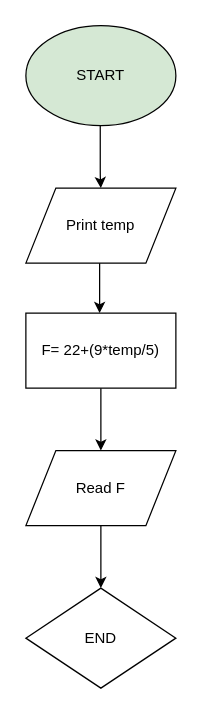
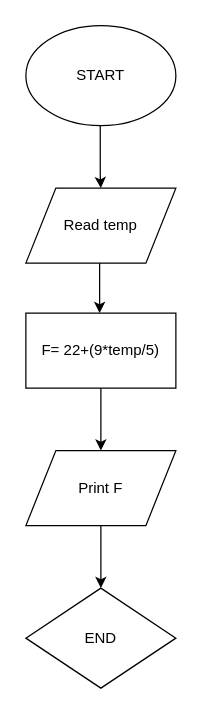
  <mxCell id="0" />
  <mxCell id="1" parent="0" />
- <mxCell id="2" value="START" style="ellipse;whiteSpace=wrap;html=1;fillColor=#d5e8d4;" vertex="1" parent="1"><mxGeometry x="20" y="20" width="120" height="80" as="geometry" /></mxCell>
+ <mxCell id="2" value="START" style="ellipse;whiteSpace=wrap;html=1;" vertex="1" parent="1"><mxGeometry x="20" y="20" width="120" height="80" as="geometry" /></mxCell>
  <mxCell id="3" value="" style="endArrow=classic;html=1;" edge="1" parent="1"><mxGeometry width="50" height="50" relative="1" as="geometry"><mxPoint x="79.5" y="100" as="sourcePoint" /><mxPoint x="80" y="150" as="targetPoint" /><Array as="points"><mxPoint x="79.5" y="140" /></Array></mxGeometry></mxCell>
- <mxCell id="4" value="Print temp" style="shape=parallelogram;perimeter=parallelogramPerimeter;whiteSpace=wrap;html=1;" vertex="1" parent="1"><mxGeometry x="20" y="150" width="120" height="60" as="geometry" /></mxCell>
+ <mxCell id="4" value="Read temp" style="shape=parallelogram;perimeter=parallelogramPerimeter;whiteSpace=wrap;html=1;" vertex="1" parent="1"><mxGeometry x="20" y="150" width="120" height="60" as="geometry" /></mxCell>
  <mxCell id="5" value="" style="endArrow=classic;html=1;" edge="1" parent="1"><mxGeometry width="50" height="50" relative="1" as="geometry"><mxPoint x="79" y="210" as="sourcePoint" /><mxPoint x="79" y="250" as="targetPoint" /></mxGeometry></mxCell>
  <mxCell id="6" value="F= 22+(9*temp/5)" style="rounded=0;whiteSpace=wrap;html=1;" vertex="1" parent="1"><mxGeometry x="20" y="250" width="120" height="60" as="geometry" /></mxCell>
  <mxCell id="7" value="" style="endArrow=classic;html=1;" edge="1" parent="1"><mxGeometry width="50" height="50" relative="1" as="geometry"><mxPoint x="80" y="310" as="sourcePoint" /><mxPoint x="80" y="360" as="targetPoint" /></mxGeometry></mxCell>
- <mxCell id="8" value="Read F" style="shape=parallelogram;perimeter=parallelogramPerimeter;whiteSpace=wrap;html=1;" vertex="1" parent="1"><mxGeometry x="20" y="360" width="120" height="60" as="geometry" /></mxCell>
+ <mxCell id="8" value="Print F" style="shape=parallelogram;perimeter=parallelogramPerimeter;whiteSpace=wrap;html=1;" vertex="1" parent="1"><mxGeometry x="20" y="360" width="120" height="60" as="geometry" /></mxCell>
  <mxCell id="9" value="" style="endArrow=classic;html=1;" edge="1" parent="1" target="10"><mxGeometry width="50" height="50" relative="1" as="geometry"><mxPoint x="80" y="420" as="sourcePoint" /><mxPoint x="80" y="472" as="targetPoint" /></mxGeometry></mxCell>
  <mxCell id="10" value="END" style="rhombus;whiteSpace=wrap;html=1;" vertex="1" parent="1"><mxGeometry x="20" y="470" width="120" height="80" as="geometry" /></mxCell>
